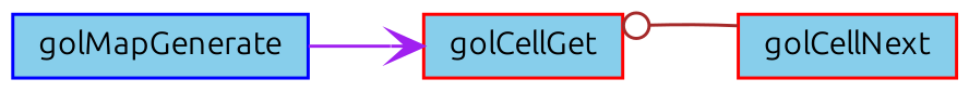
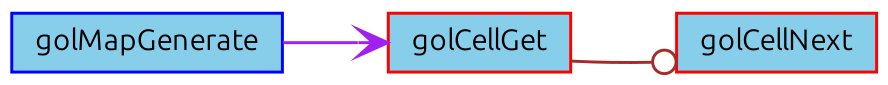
  digraph {
    fontname=Ubuntu
    rankdir=LR
    node [color=red fillcolor=skyblue fontname=Ubuntu fontsize=10 shape=record style=filled]
    edge [fontname=Ubuntu fontsize=10 labelfontname=Helvetica labelfontsize=10 style=solid]
    n1 [color=blue fontcolor=black height=0.2 label=golMapGenerate width=0.4]
    n2 [height=0.2 label=golCellGet width=0.4]
    n3 [height=0.2 label=golCellNext width=0.4]
    n1 -> n2 [arrowhead=vee color=purple]
-   n3 -> n2 [arrowhead=odot color=brown]
+   n2 -> n3 [arrowhead=odot color=brown]
  }
